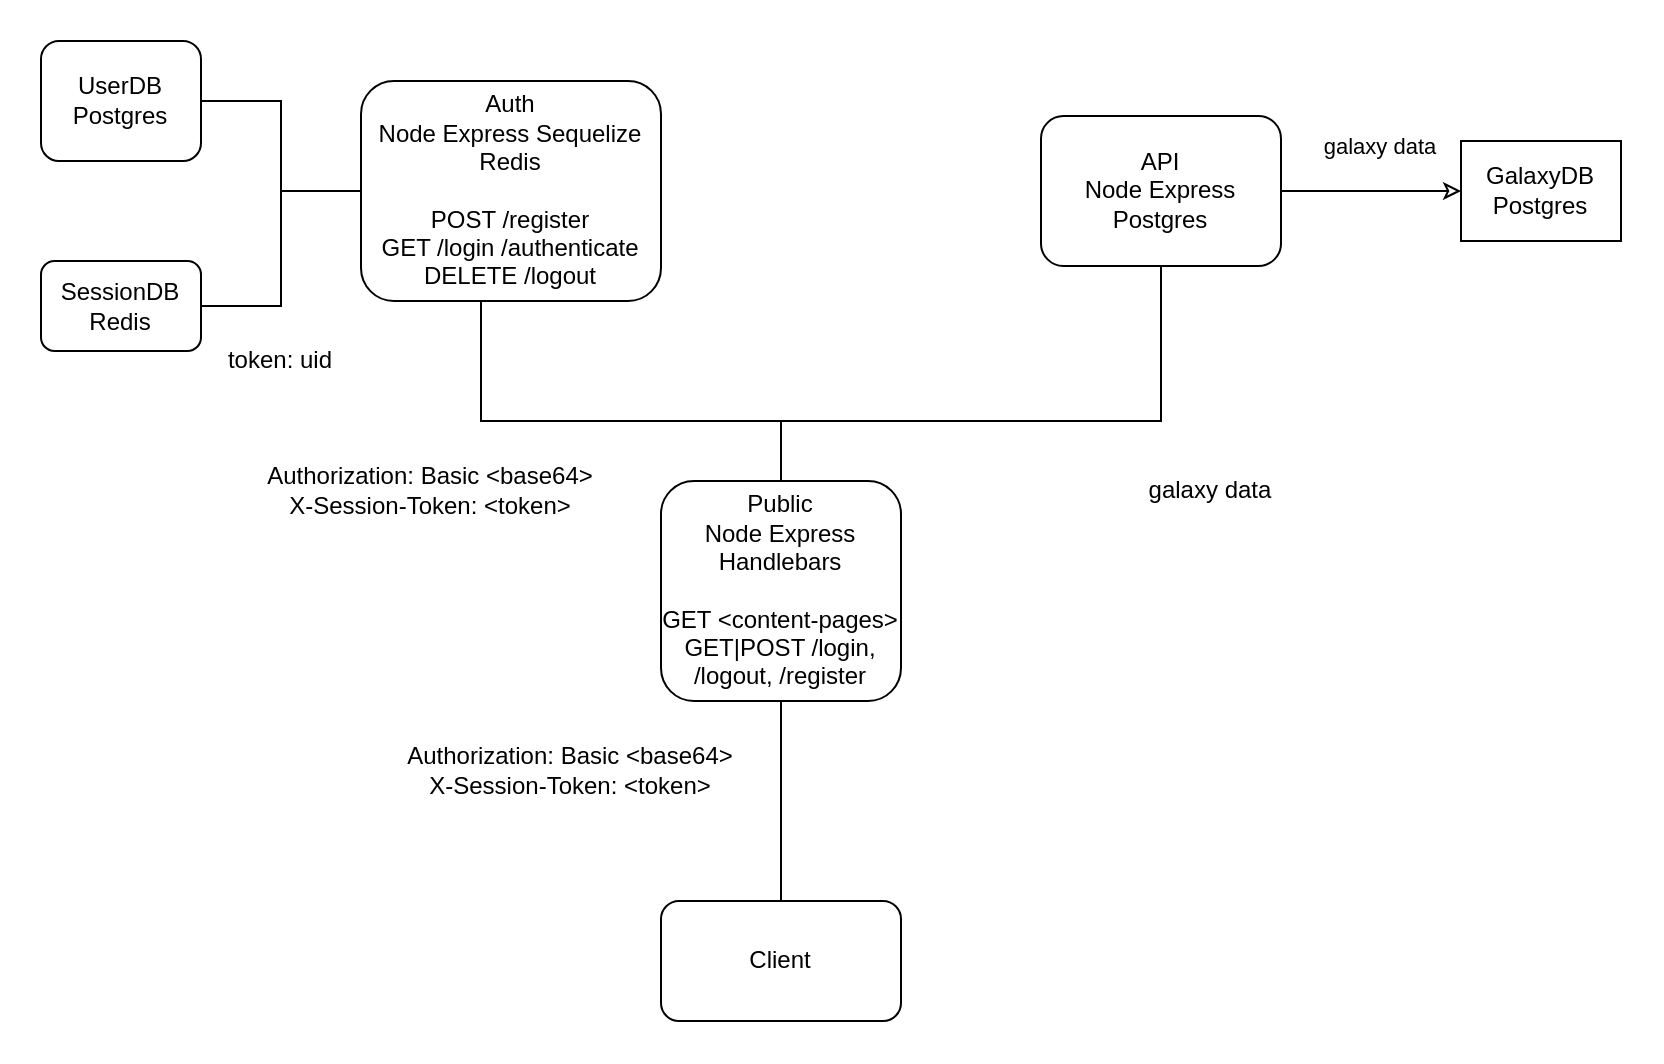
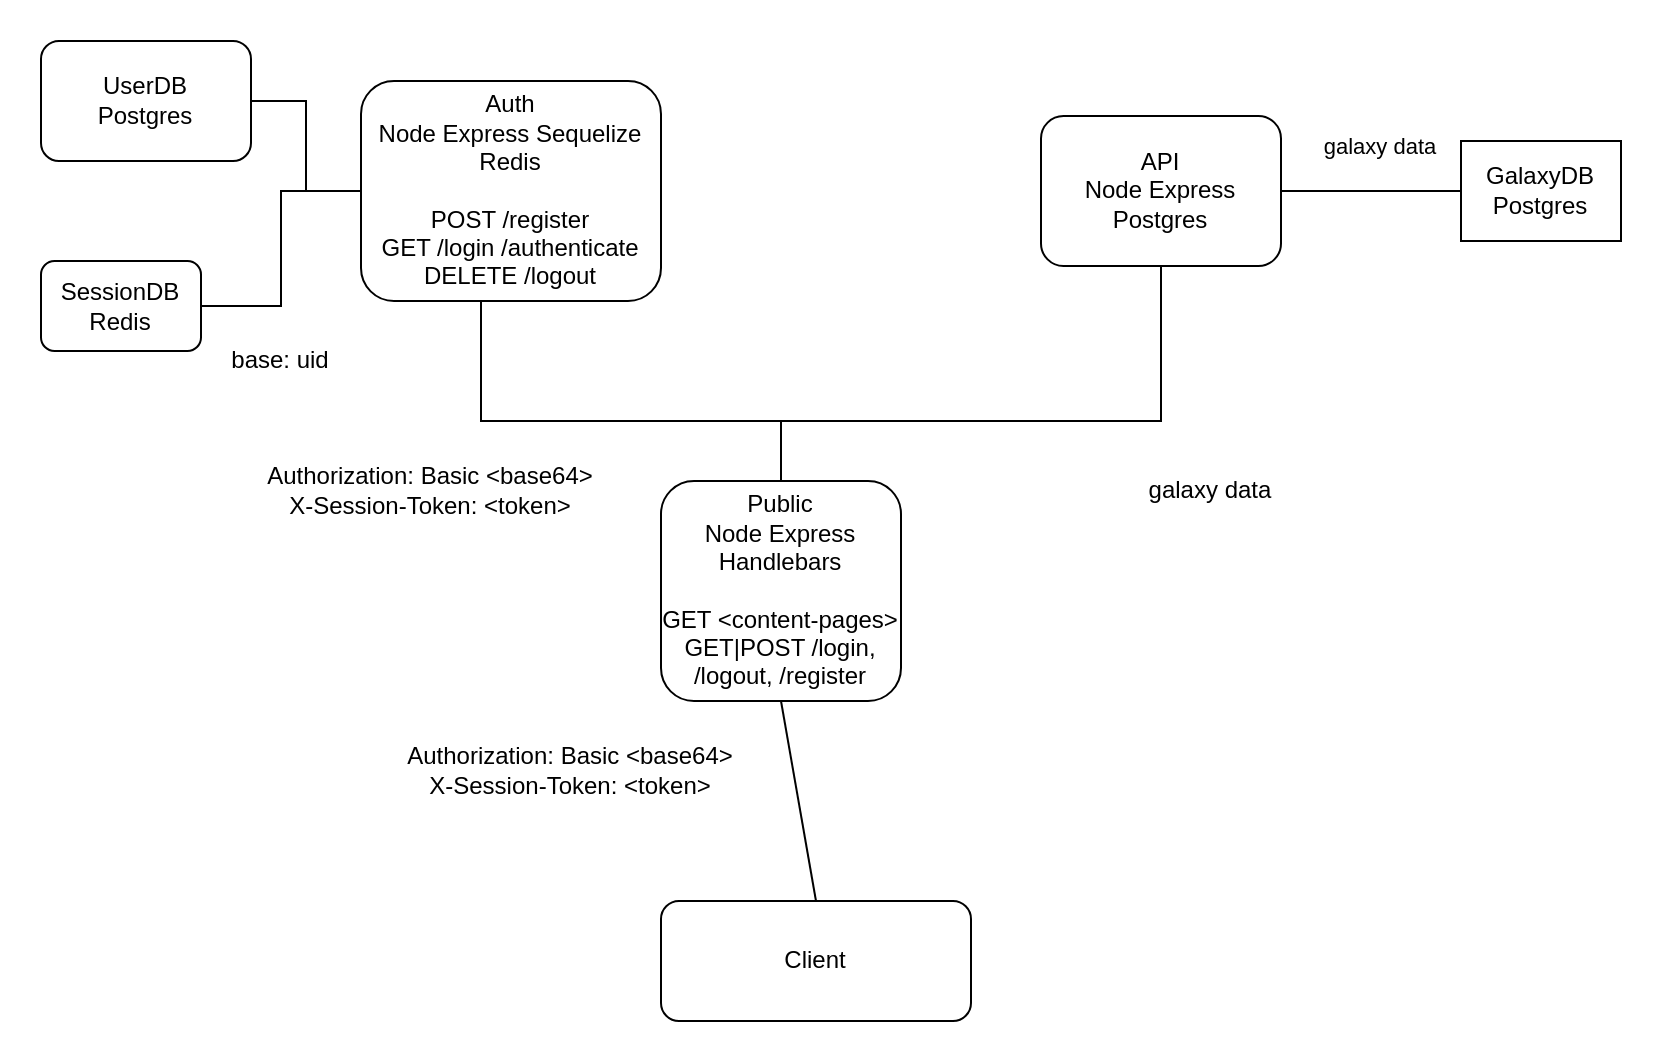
  <mxCell id="0" />
  <mxCell id="1" parent="0" />
  <mxCell id="2" style="edgeStyle=orthogonalEdgeStyle;rounded=0;orthogonalLoop=1;jettySize=auto;html=1;exitX=0;exitY=0.5;exitDx=0;exitDy=0;entryX=1;entryY=0.5;entryDx=0;entryDy=0;endArrow=none;endFill=0;" edge="1" parent="1" source="4" target="7"><mxGeometry relative="1" as="geometry" /></mxCell>
  <mxCell id="3" style="edgeStyle=orthogonalEdgeStyle;rounded=0;orthogonalLoop=1;jettySize=auto;html=1;exitX=0.5;exitY=1;exitDx=0;exitDy=0;entryX=0.5;entryY=0;entryDx=0;entryDy=0;endArrow=none;endFill=0;" edge="1" parent="1" source="4" target="8"><mxGeometry relative="1" as="geometry"><Array as="points"><mxPoint x="240" y="210" /><mxPoint x="390" y="210" /></Array></mxGeometry></mxCell>
  <mxCell id="4" value="&lt;div&gt;Auth&lt;/div&gt;&lt;div&gt;Node Express Sequelize Redis&lt;br&gt;&lt;/div&gt;&lt;div&gt;&lt;br&gt;&lt;/div&gt;&lt;div&gt;POST /register&lt;/div&gt;&lt;div&gt;GET /login /authenticate&lt;/div&gt;&lt;div&gt;DELETE /logout &lt;/div&gt;" style="rounded=1;whiteSpace=wrap;html=1;" vertex="1" parent="1"><mxGeometry x="180" y="40" width="150" height="110" as="geometry" /></mxCell>
  <mxCell id="5" style="edgeStyle=orthogonalEdgeStyle;rounded=0;orthogonalLoop=1;jettySize=auto;html=1;exitX=1;exitY=0.5;exitDx=0;exitDy=0;entryX=0;entryY=0.5;entryDx=0;entryDy=0;endArrow=none;endFill=0;" edge="1" parent="1" source="6" target="4"><mxGeometry relative="1" as="geometry" /></mxCell>
- <mxCell id="6" value="UserDB&lt;div&gt;Postgres&lt;br&gt;&lt;/div&gt;" style="rounded=1;whiteSpace=wrap;html=1;" vertex="1" parent="1"><mxGeometry x="20" y="20" width="80" height="60" as="geometry" /></mxCell>
+ <mxCell id="6" value="UserDB&lt;div&gt;Postgres&lt;br&gt;&lt;/div&gt;" style="rounded=1;whiteSpace=wrap;html=1;" vertex="1" parent="1"><mxGeometry x="20" y="20" width="105" height="60" as="geometry" /></mxCell>
  <mxCell id="7" value="&lt;div&gt;SessionDB&lt;/div&gt;&lt;div&gt;Redis&lt;br&gt;&lt;/div&gt;" style="rounded=1;whiteSpace=wrap;html=1;" vertex="1" parent="1"><mxGeometry x="20" y="130" width="80" height="45" as="geometry" /></mxCell>
  <mxCell id="8" value="&lt;div&gt;Public&lt;/div&gt;&lt;div&gt;Node Express Handlebars&lt;/div&gt;&lt;div&gt;&lt;br&gt;&lt;/div&gt;&lt;div&gt;GET &amp;lt;content-pages&amp;gt;&lt;br&gt;&lt;/div&gt;&lt;div&gt;GET|POST /login, /logout, /register&lt;/div&gt;" style="rounded=1;whiteSpace=wrap;html=1;" vertex="1" parent="1"><mxGeometry x="330" y="240" width="120" height="110" as="geometry" /></mxCell>
  <mxCell id="9" value="&lt;div&gt;Authorization: Basic &amp;lt;base64&amp;gt;&lt;br&gt;&lt;/div&gt;&lt;div&gt;X-Session-Token: &amp;lt;token&amp;gt;&lt;br&gt;&lt;/div&gt;" style="text;html=1;align=center;verticalAlign=middle;whiteSpace=wrap;rounded=0;" vertex="1" parent="1"><mxGeometry x="130" y="220" width="170" height="50" as="geometry" /></mxCell>
- <mxCell id="10" style="edgeStyle=orthogonalEdgeStyle;rounded=0;orthogonalLoop=1;jettySize=auto;html=1;exitX=1;exitY=0.5;exitDx=0;exitDy=0;endArrow=classic;endFill=0;" edge="1" parent="1" source="12" target="13"><mxGeometry relative="1" as="geometry" /></mxCell>
+ <mxCell id="10" style="edgeStyle=orthogonalEdgeStyle;rounded=0;orthogonalLoop=1;jettySize=auto;html=1;exitX=1;exitY=0.5;exitDx=0;exitDy=0;endArrow=none;endFill=0;" edge="1" parent="1" source="12" target="13"><mxGeometry relative="1" as="geometry" /></mxCell>
  <mxCell id="11" style="edgeStyle=orthogonalEdgeStyle;rounded=0;orthogonalLoop=1;jettySize=auto;html=1;exitX=0.5;exitY=1;exitDx=0;exitDy=0;entryX=0.5;entryY=0;entryDx=0;entryDy=0;endArrow=none;endFill=0;" edge="1" parent="1" source="12" target="8"><mxGeometry relative="1" as="geometry"><Array as="points"><mxPoint x="580" y="210" /><mxPoint x="390" y="210" /></Array></mxGeometry></mxCell>
  <mxCell id="12" value="&lt;div&gt;API&lt;/div&gt;&lt;div&gt;Node Express Postgres&lt;br&gt;&lt;/div&gt;" style="rounded=1;whiteSpace=wrap;html=1;" vertex="1" parent="1"><mxGeometry x="520" y="57.5" width="120" height="75" as="geometry" /></mxCell>
  <mxCell id="13" value="&lt;div&gt;GalaxyDB&lt;/div&gt;&lt;div&gt;Postgres&lt;br&gt;&lt;/div&gt;" style="whiteSpace=wrap;html=1;rounded=0;" vertex="1" parent="1"><mxGeometry x="730" y="70" width="80" height="50" as="geometry" /></mxCell>
  <mxCell id="14" value="galaxy data" style="text;html=1;align=center;verticalAlign=middle;whiteSpace=wrap;rounded=0;" vertex="1" parent="1"><mxGeometry x="550" y="230" width="110" height="30" as="geometry" /></mxCell>
- <mxCell id="15" value="Client" style="rounded=1;whiteSpace=wrap;html=1;" vertex="1" parent="1"><mxGeometry x="330" y="450" width="120" height="60" as="geometry" /></mxCell>
+ <mxCell id="15" value="Client" style="rounded=1;whiteSpace=wrap;html=1;" vertex="1" parent="1"><mxGeometry x="330" y="450" width="155" height="60" as="geometry" /></mxCell>
  <mxCell id="16" value="" style="endArrow=none;html=1;rounded=0;entryX=0.5;entryY=1;entryDx=0;entryDy=0;exitX=0.5;exitY=0;exitDx=0;exitDy=0;" edge="1" parent="1" source="15" target="8"><mxGeometry width="50" height="50" relative="1" as="geometry"><mxPoint x="290" y="470" as="sourcePoint" /><mxPoint x="340" y="420" as="targetPoint" /></mxGeometry></mxCell>
  <mxCell id="17" value="&lt;div&gt;Authorization: Basic &amp;lt;base64&amp;gt;&lt;br&gt;&lt;/div&gt;&lt;div&gt;X-Session-Token: &amp;lt;token&amp;gt;&lt;/div&gt;" style="text;html=1;align=center;verticalAlign=middle;whiteSpace=wrap;rounded=0;" vertex="1" parent="1"><mxGeometry x="200" y="360" width="170" height="50" as="geometry" /></mxCell>
- <mxCell id="18" value="token: uid" style="text;html=1;align=center;verticalAlign=middle;whiteSpace=wrap;rounded=0;" vertex="1" parent="1"><mxGeometry x="110" y="170" width="60" height="20" as="geometry" /></mxCell>
+ <mxCell id="18" value="base: uid" style="text;html=1;align=center;verticalAlign=middle;whiteSpace=wrap;rounded=0;" vertex="1" parent="1"><mxGeometry x="110" y="170" width="60" height="20" as="geometry" /></mxCell>
  <mxCell id="19" value="galaxy data" style="text;html=1;align=center;verticalAlign=middle;whiteSpace=wrap;rounded=0;fontFamily=Helvetica;fontSize=11;fontColor=default;labelBackgroundColor=default;" vertex="1" parent="1"><mxGeometry x="660" y="57.5" width="60" height="30" as="geometry" /></mxCell>
